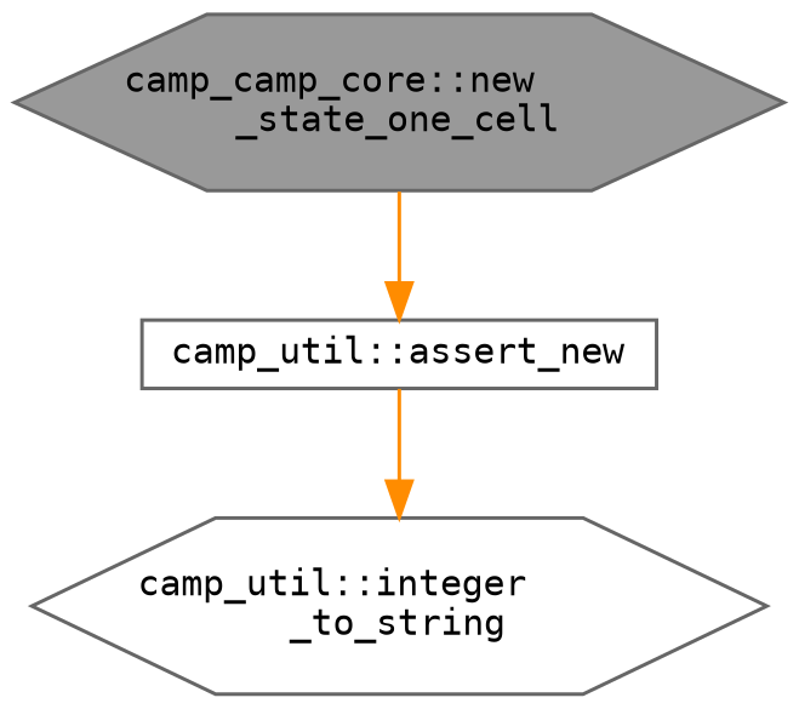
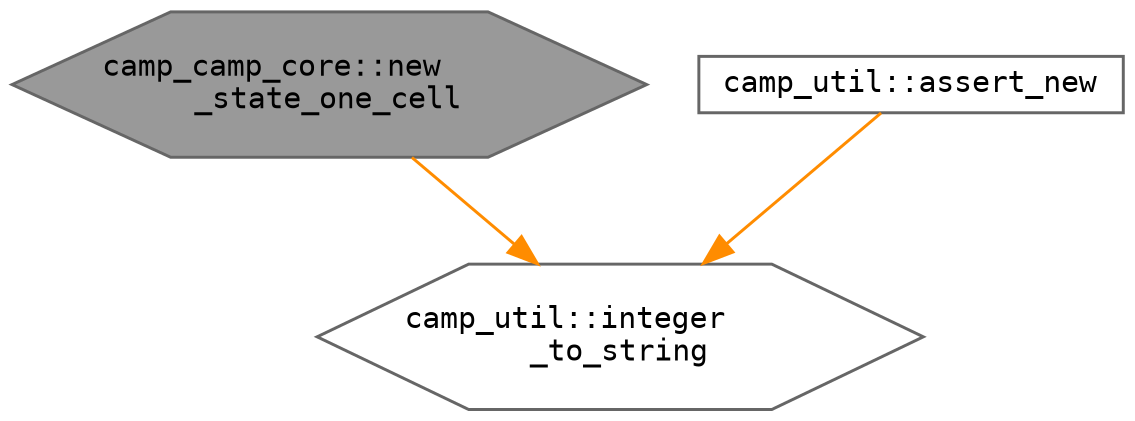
  digraph {
    fontname="DejaVu Sans Mono"
    rankdir=TB
    node [color=grey40 fillcolor=white fontname="DejaVu Sans Mono" fontsize=10 shape=hexagon style=filled]
    edge [color=darkorange fontname="DejaVu Sans Mono" fontsize=10 labelfontname=Helvetica labelfontsize=10 style=solid]
    n1 [color=gray40 fillcolor=grey60 fontcolor=black height=0.2 label="camp_camp_core::new\l_state_one_cell" width=0.4]
    n2 [height=0.2 label="camp_util::assert_new" shape=box width=0.4]
    n3 [height=0.2 label="camp_util::integer\l_to_string" width=0.4]
-   n1 -> n2
+   n1 -> n3
    n2 -> n3
  }
